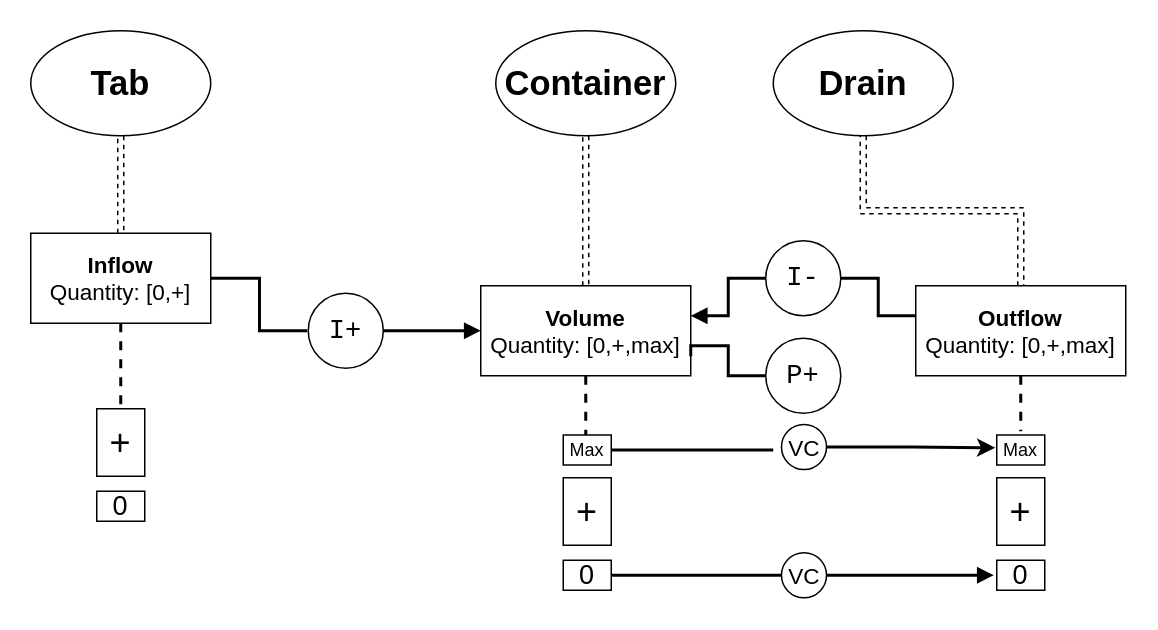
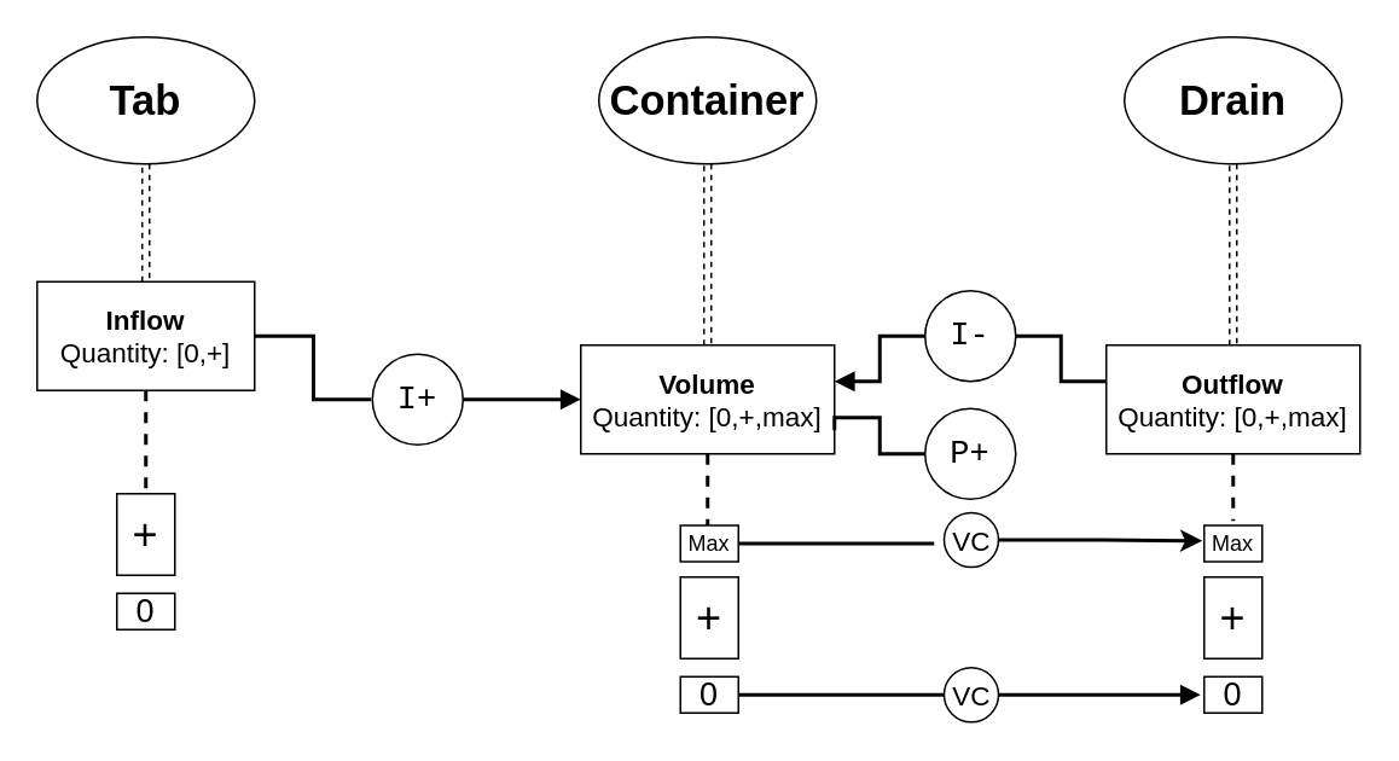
  <mxCell id="0" />
  <mxCell id="1" parent="0" />
  <mxCell id="2" style="edgeStyle=orthogonalEdgeStyle;shape=link;rounded=0;orthogonalLoop=1;jettySize=auto;html=1;entryX=0.5;entryY=0;entryDx=0;entryDy=0;entryPerimeter=0;dashed=1;endArrow=none;endFill=0;" parent="1" source="3" target="12" edge="1"><mxGeometry relative="1" as="geometry" /></mxCell>
  <mxCell id="3" value="&lt;font size=&quot;1&quot;&gt;&lt;b&gt;&lt;font style=&quot;font-size: 23px&quot;&gt;Container&lt;/font&gt;&lt;/b&gt;&lt;/font&gt;" style="ellipse;whiteSpace=wrap;html=1;" parent="1" vertex="1"><mxGeometry x="330" y="20" width="120" height="70" as="geometry" /></mxCell>
  <mxCell id="4" value="" style="edgeStyle=orthogonalEdgeStyle;rounded=0;orthogonalLoop=1;jettySize=auto;html=1;endArrow=none;endFill=0;shape=link;dashed=1;" parent="1" source="5" target="10" edge="1"><mxGeometry relative="1" as="geometry" /></mxCell>
  <mxCell id="5" value="&lt;b&gt;&lt;font style=&quot;font-size: 23px&quot;&gt;Tab&lt;/font&gt;&lt;/b&gt;" style="ellipse;whiteSpace=wrap;html=1;" parent="1" vertex="1"><mxGeometry x="20" y="20" width="120" height="70" as="geometry" /></mxCell>
  <mxCell id="6" style="edgeStyle=orthogonalEdgeStyle;shape=link;rounded=0;orthogonalLoop=1;jettySize=auto;html=1;entryX=0.5;entryY=0;entryDx=0;entryDy=0;entryPerimeter=0;dashed=1;endArrow=none;endFill=0;" parent="1" source="7" target="15" edge="1"><mxGeometry relative="1" as="geometry" /></mxCell>
- <mxCell id="7" value="&lt;b&gt;&lt;font style=&quot;font-size: 23px&quot;&gt;Drain&lt;/font&gt;&lt;/b&gt;" style="ellipse;whiteSpace=wrap;html=1;" parent="1" vertex="1"><mxGeometry x="515" y="20" width="120" height="70" as="geometry" /></mxCell>
+ <mxCell id="7" value="&lt;b&gt;&lt;font style=&quot;font-size: 23px&quot;&gt;Drain&lt;/font&gt;&lt;/b&gt;" style="ellipse;whiteSpace=wrap;html=1;" parent="1" vertex="1"><mxGeometry x="620" y="20" width="120" height="70" as="geometry" /></mxCell>
  <mxCell id="8" style="edgeStyle=orthogonalEdgeStyle;rounded=0;orthogonalLoop=1;jettySize=auto;html=1;entryX=-0.014;entryY=0.5;entryDx=0;entryDy=0;entryPerimeter=0;endArrow=none;endFill=0;strokeWidth=2;" parent="1" source="10" target="17" edge="1"><mxGeometry relative="1" as="geometry"><mxPoint x="218" y="220" as="targetPoint" /></mxGeometry></mxCell>
  <mxCell id="9" style="edgeStyle=orthogonalEdgeStyle;rounded=0;orthogonalLoop=1;jettySize=auto;html=1;startArrow=none;startFill=0;endArrow=none;endFill=0;strokeWidth=2;dashed=1;" edge="1" parent="1" source="10" target="23"><mxGeometry relative="1" as="geometry" /></mxCell>
  <mxCell id="10" value="&lt;div&gt;&lt;font size=&quot;1&quot;&gt;&lt;b style=&quot;font-size: 15px&quot;&gt;Inflow&lt;/b&gt;&lt;/font&gt;&lt;/div&gt;&lt;div&gt;&lt;font size=&quot;1&quot;&gt;&lt;span style=&quot;font-size: 15px&quot;&gt;Quantity: [0,+]&lt;/span&gt;&lt;b style=&quot;font-size: 15px&quot;&gt;&lt;br&gt;&lt;/b&gt;&lt;/font&gt;&lt;/div&gt;" style="rounded=0;whiteSpace=wrap;html=1;" parent="1" vertex="1"><mxGeometry x="20" y="155" width="120" height="60" as="geometry" /></mxCell>
  <mxCell id="11" style="edgeStyle=orthogonalEdgeStyle;rounded=0;orthogonalLoop=1;jettySize=auto;html=1;entryX=0.469;entryY=0.025;entryDx=0;entryDy=0;entryPerimeter=0;dashed=1;startArrow=none;startFill=0;endArrow=none;endFill=0;strokeWidth=2;" edge="1" parent="1" source="12" target="28"><mxGeometry relative="1" as="geometry" /></mxCell>
  <mxCell id="12" value="&lt;div&gt;&lt;font size=&quot;1&quot;&gt;&lt;b style=&quot;font-size: 15px&quot;&gt;Volume&lt;/b&gt;&lt;/font&gt;&lt;/div&gt;&lt;div&gt;&lt;font size=&quot;1&quot;&gt;&lt;span style=&quot;font-size: 15px&quot;&gt;Quantity: [0,+,max]&lt;/span&gt;&lt;b style=&quot;font-size: 15px&quot;&gt;&lt;br&gt;&lt;/b&gt;&lt;/font&gt;&lt;/div&gt;" style="rounded=0;whiteSpace=wrap;html=1;" parent="1" vertex="1"><mxGeometry x="320" y="190" width="140" height="60" as="geometry" /></mxCell>
  <mxCell id="13" value="" style="edgeStyle=orthogonalEdgeStyle;rounded=0;orthogonalLoop=1;jettySize=auto;html=1;endArrow=none;endFill=0;strokeWidth=2;" parent="1" source="15" target="19" edge="1"><mxGeometry relative="1" as="geometry"><Array as="points"><mxPoint x="585" y="210" /><mxPoint x="585" y="185" /></Array></mxGeometry></mxCell>
  <mxCell id="14" style="edgeStyle=orthogonalEdgeStyle;rounded=0;orthogonalLoop=1;jettySize=auto;html=1;entryX=0.5;entryY=-0.125;entryDx=0;entryDy=0;entryPerimeter=0;dashed=1;startArrow=none;startFill=0;endArrow=none;endFill=0;strokeWidth=2;" edge="1" parent="1" source="15" target="33"><mxGeometry relative="1" as="geometry" /></mxCell>
  <mxCell id="15" value="&lt;div&gt;&lt;font size=&quot;1&quot;&gt;&lt;b style=&quot;font-size: 15px&quot;&gt;Outflow&lt;/b&gt;&lt;/font&gt;&lt;/div&gt;&lt;div&gt;&lt;font size=&quot;1&quot;&gt;&lt;span style=&quot;font-size: 15px&quot;&gt;Quantity: [0,+,max]&lt;/span&gt;&lt;b style=&quot;font-size: 15px&quot;&gt;&lt;br&gt;&lt;/b&gt;&lt;/font&gt;&lt;/div&gt;" style="rounded=0;whiteSpace=wrap;html=1;" parent="1" vertex="1"><mxGeometry x="610" y="190" width="140" height="60" as="geometry" /></mxCell>
  <mxCell id="16" value="" style="edgeStyle=orthogonalEdgeStyle;rounded=0;orthogonalLoop=1;jettySize=auto;html=1;endArrow=block;endFill=1;strokeWidth=2;" parent="1" source="17" target="12" edge="1"><mxGeometry relative="1" as="geometry" /></mxCell>
  <mxCell id="17" value="&lt;font face=&quot;Courier New&quot;&gt;&lt;font style=&quot;font-size: 18px&quot;&gt;I+&lt;/font&gt;&lt;/font&gt;" style="ellipse;whiteSpace=wrap;html=1;aspect=fixed;" parent="1" vertex="1"><mxGeometry x="205" y="195" width="50" height="50" as="geometry" /></mxCell>
  <mxCell id="18" value="" style="edgeStyle=orthogonalEdgeStyle;rounded=0;orthogonalLoop=1;jettySize=auto;html=1;endArrow=block;endFill=1;strokeWidth=2;" parent="1" source="19" target="12" edge="1"><mxGeometry relative="1" as="geometry"><Array as="points"><mxPoint x="485" y="185" /><mxPoint x="485" y="210" /></Array></mxGeometry></mxCell>
  <mxCell id="19" value="&lt;font face=&quot;Courier New&quot;&gt;&lt;font style=&quot;font-size: 18px&quot;&gt;I-&lt;/font&gt;&lt;/font&gt;" style="ellipse;whiteSpace=wrap;html=1;aspect=fixed;" parent="1" vertex="1"><mxGeometry x="510" y="160" width="50" height="50" as="geometry" /></mxCell>
  <mxCell id="20" style="edgeStyle=orthogonalEdgeStyle;rounded=0;orthogonalLoop=1;jettySize=auto;html=1;entryX=1;entryY=0.783;entryDx=0;entryDy=0;entryPerimeter=0;endArrow=none;endFill=0;strokeWidth=2;" parent="1" source="21" target="12" edge="1"><mxGeometry relative="1" as="geometry"><Array as="points"><mxPoint x="485" y="250" /><mxPoint x="485" y="230" /><mxPoint x="460" y="230" /></Array></mxGeometry></mxCell>
  <mxCell id="21" value="&lt;font style=&quot;font-size: 18px&quot; face=&quot;Courier New&quot;&gt;&lt;span&gt;P+&lt;/span&gt;&lt;/font&gt;" style="ellipse;whiteSpace=wrap;html=1;aspect=fixed;" parent="1" vertex="1"><mxGeometry x="510" y="225" width="50" height="50" as="geometry" /></mxCell>
  <mxCell id="22" value="&lt;font style=&quot;font-size: 18px&quot;&gt;0&lt;/font&gt;" style="rounded=0;whiteSpace=wrap;html=1;" parent="1" vertex="1"><mxGeometry x="64" y="327" width="32" height="20" as="geometry" /></mxCell>
  <mxCell id="23" value="&lt;font style=&quot;font-size: 24px&quot;&gt;+&lt;/font&gt;" style="rounded=0;whiteSpace=wrap;html=1;" parent="1" vertex="1"><mxGeometry x="64" y="272" width="32" height="45" as="geometry" /></mxCell>
  <mxCell id="24" style="edgeStyle=orthogonalEdgeStyle;rounded=0;orthogonalLoop=1;jettySize=auto;html=1;startArrow=none;startFill=0;endArrow=none;endFill=0;strokeWidth=2;" edge="1" parent="1" source="25" target="35"><mxGeometry relative="1" as="geometry" /></mxCell>
  <mxCell id="25" value="&lt;font style=&quot;font-size: 18px&quot;&gt;0&lt;/font&gt;" style="rounded=0;whiteSpace=wrap;html=1;" vertex="1" parent="1"><mxGeometry x="375" y="373" width="32" height="20" as="geometry" /></mxCell>
  <mxCell id="26" value="&lt;font style=&quot;font-size: 24px&quot;&gt;+&lt;/font&gt;" style="rounded=0;whiteSpace=wrap;html=1;" vertex="1" parent="1"><mxGeometry x="375" y="318" width="32" height="45" as="geometry" /></mxCell>
  <mxCell id="27" style="edgeStyle=orthogonalEdgeStyle;rounded=0;orthogonalLoop=1;jettySize=auto;html=1;startArrow=none;startFill=0;endArrow=none;endFill=0;strokeWidth=2;" edge="1" parent="1" source="28"><mxGeometry relative="1" as="geometry"><mxPoint x="515" y="299.5" as="targetPoint" /></mxGeometry></mxCell>
  <mxCell id="28" value="Max" style="rounded=0;whiteSpace=wrap;html=1;" vertex="1" parent="1"><mxGeometry x="375" y="289.5" width="32" height="20" as="geometry" /></mxCell>
  <mxCell id="29" style="edgeStyle=orthogonalEdgeStyle;rounded=0;orthogonalLoop=1;jettySize=auto;html=1;entryX=-0.031;entryY=0.425;entryDx=0;entryDy=0;entryPerimeter=0;startArrow=none;startFill=0;endArrow=classic;endFill=1;strokeWidth=2;" edge="1" parent="1" source="30" target="33"><mxGeometry relative="1" as="geometry" /></mxCell>
  <mxCell id="30" value="&lt;font style=&quot;font-size: 15px&quot;&gt;VC&lt;/font&gt;" style="ellipse;whiteSpace=wrap;html=1;aspect=fixed;" vertex="1" parent="1"><mxGeometry x="520.5" y="282.5" width="30" height="30" as="geometry" /></mxCell>
  <mxCell id="31" value="&lt;font style=&quot;font-size: 18px&quot;&gt;0&lt;/font&gt;" style="rounded=0;whiteSpace=wrap;html=1;" vertex="1" parent="1"><mxGeometry x="664" y="373" width="32" height="20" as="geometry" /></mxCell>
  <mxCell id="32" value="&lt;font style=&quot;font-size: 24px&quot;&gt;+&lt;/font&gt;" style="rounded=0;whiteSpace=wrap;html=1;" vertex="1" parent="1"><mxGeometry x="664" y="318" width="32" height="45" as="geometry" /></mxCell>
  <mxCell id="33" value="Max" style="rounded=0;whiteSpace=wrap;html=1;" vertex="1" parent="1"><mxGeometry x="664" y="289.5" width="32" height="20" as="geometry" /></mxCell>
  <mxCell id="34" style="edgeStyle=orthogonalEdgeStyle;rounded=0;orthogonalLoop=1;jettySize=auto;html=1;entryX=-0.062;entryY=0.5;entryDx=0;entryDy=0;entryPerimeter=0;startArrow=none;startFill=0;endArrow=block;endFill=1;strokeWidth=2;" edge="1" parent="1" source="35" target="31"><mxGeometry relative="1" as="geometry" /></mxCell>
  <mxCell id="35" value="&lt;font style=&quot;font-size: 15px&quot;&gt;VC&lt;/font&gt;" style="ellipse;whiteSpace=wrap;html=1;aspect=fixed;" vertex="1" parent="1"><mxGeometry x="520.5" y="368" width="30" height="30" as="geometry" /></mxCell>
